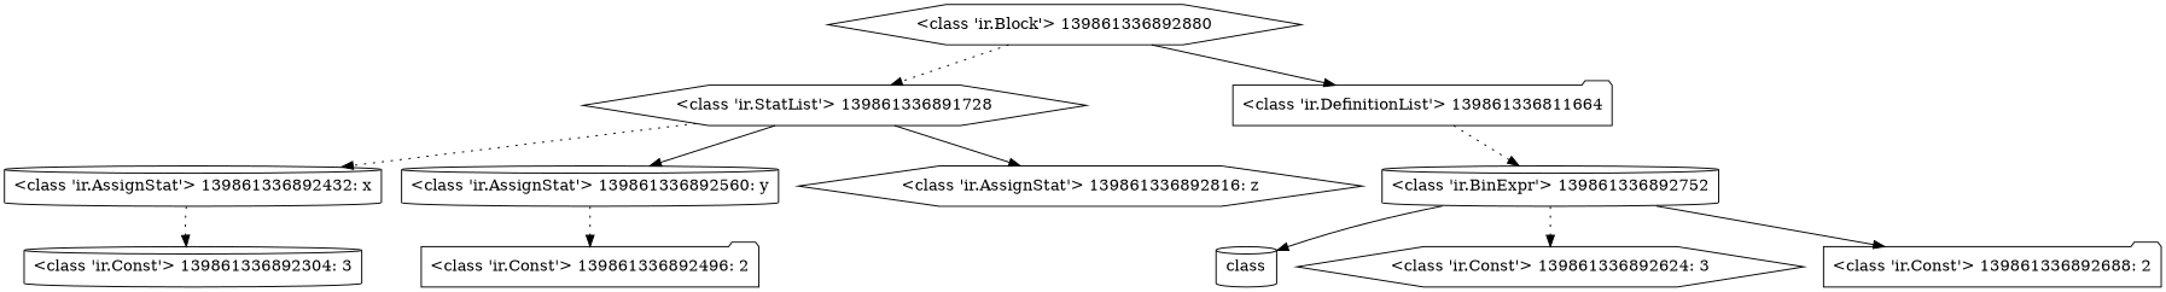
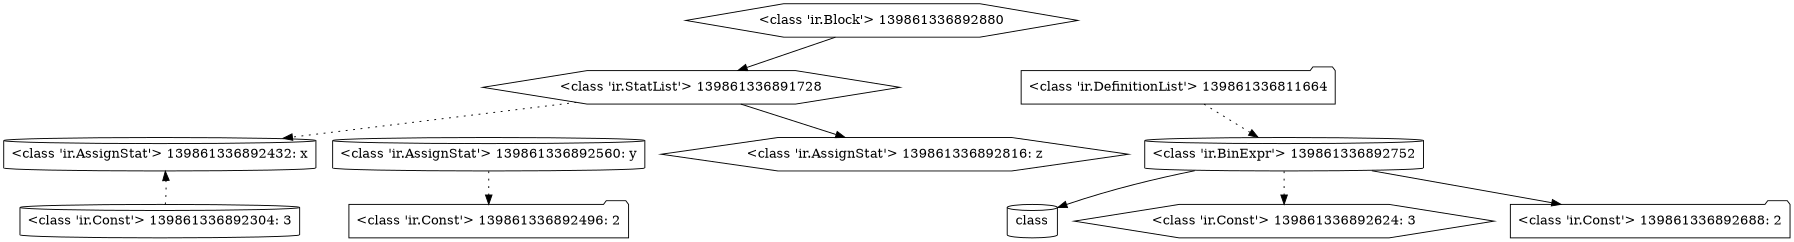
  digraph {
    node [shape=cylinder]
    edge [style=solid]
    n1 [label="<class 'ir.Block'> 139861336892880" shape=hexagon]
    n2 [label="<class 'ir.StatList'> 139861336891728" shape=hexagon]
    n3 [label="<class 'ir.DefinitionList'> 139861336811664" shape=folder]
    n4 [label="<class 'ir.AssignStat'> 139861336892432: x"]
    n5 [label="<class 'ir.AssignStat'> 139861336892560: y"]
    n6 [label="<class 'ir.AssignStat'> 139861336892816: z" shape=hexagon]
    n7 [label="<class 'ir.BinExpr'> 139861336892752"]
    n8 [label="<class 'ir.Const'> 139861336892304: 3"]
    n9 [label="<class 'ir.Const'> 139861336892496: 2" shape=folder]
    n10 [label=class]
    n11 [label="<class 'ir.Const'> 139861336892624: 3" shape=hexagon]
    n12 [label="<class 'ir.Const'> 139861336892688: 2" shape=folder]
-   n1 -> n2 [style=dotted]
-   n1 -> n3
+   n1 -> n2
    n2 -> n4 [style=dotted]
-   n2 -> n5
    n2 -> n6
    n3 -> n7 [style=dotted]
-   n4 -> n8 [style=dotted]
+   n8 -> n4 [style=dotted]
    n5 -> n9 [style=dotted]
    n7 -> n10
    n7 -> n11 [style=dotted]
    n7 -> n12
  }
